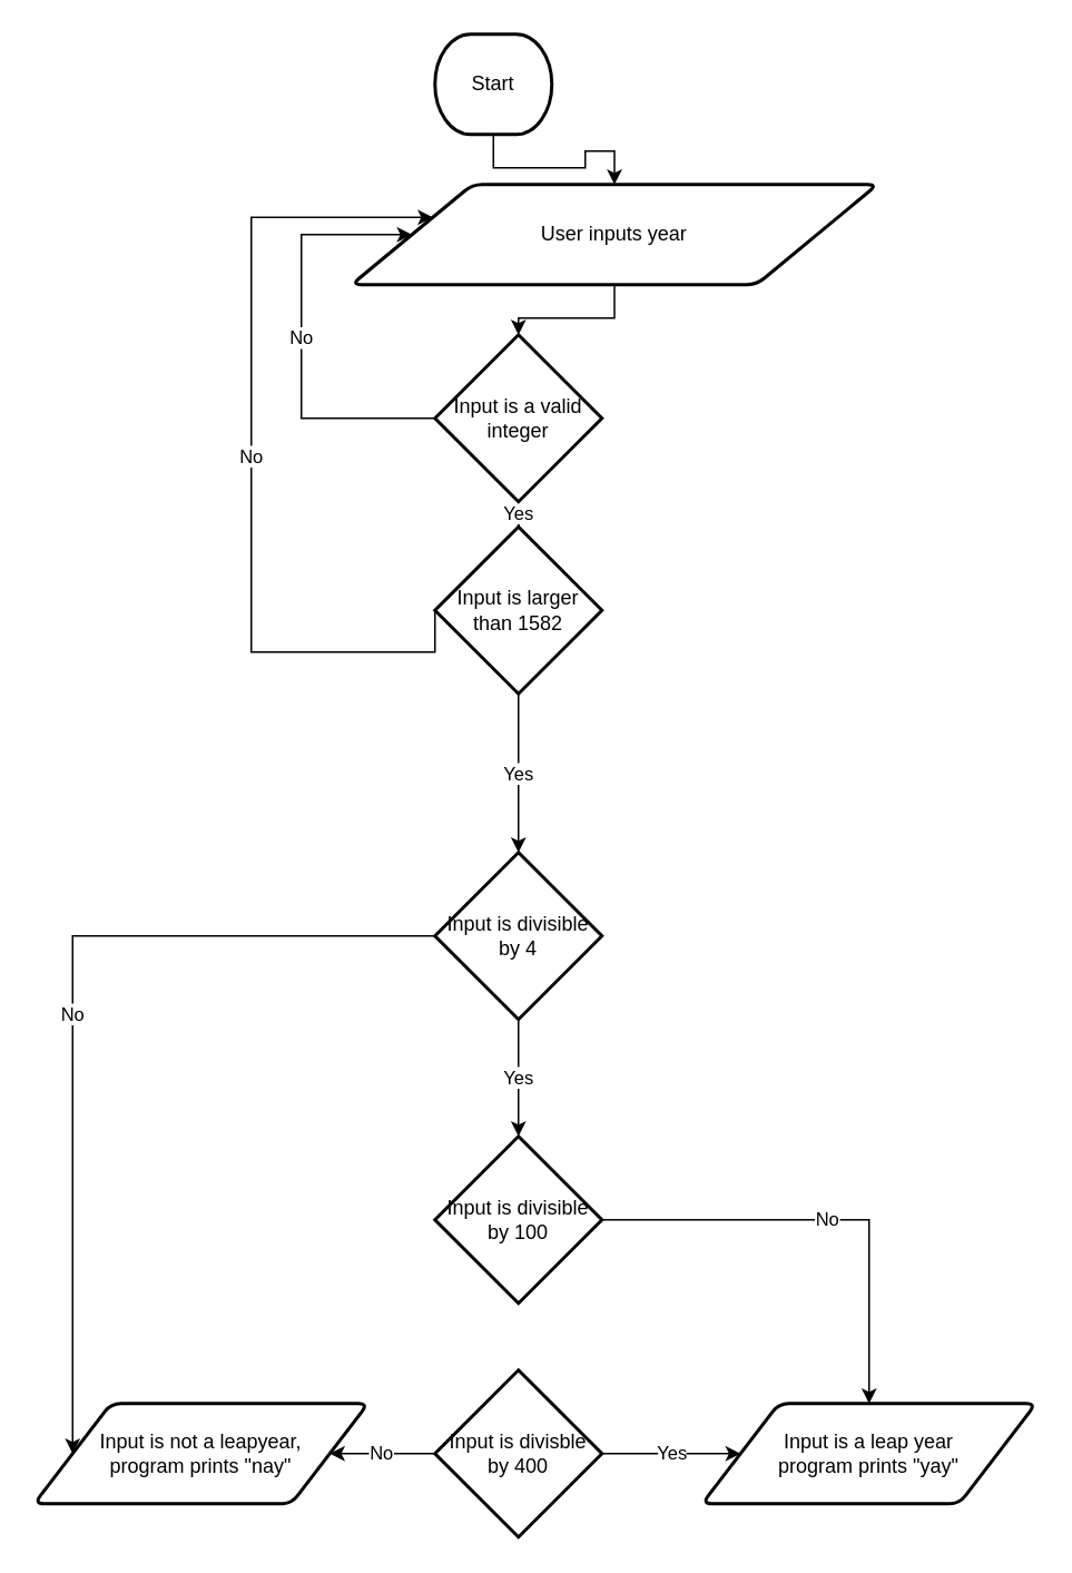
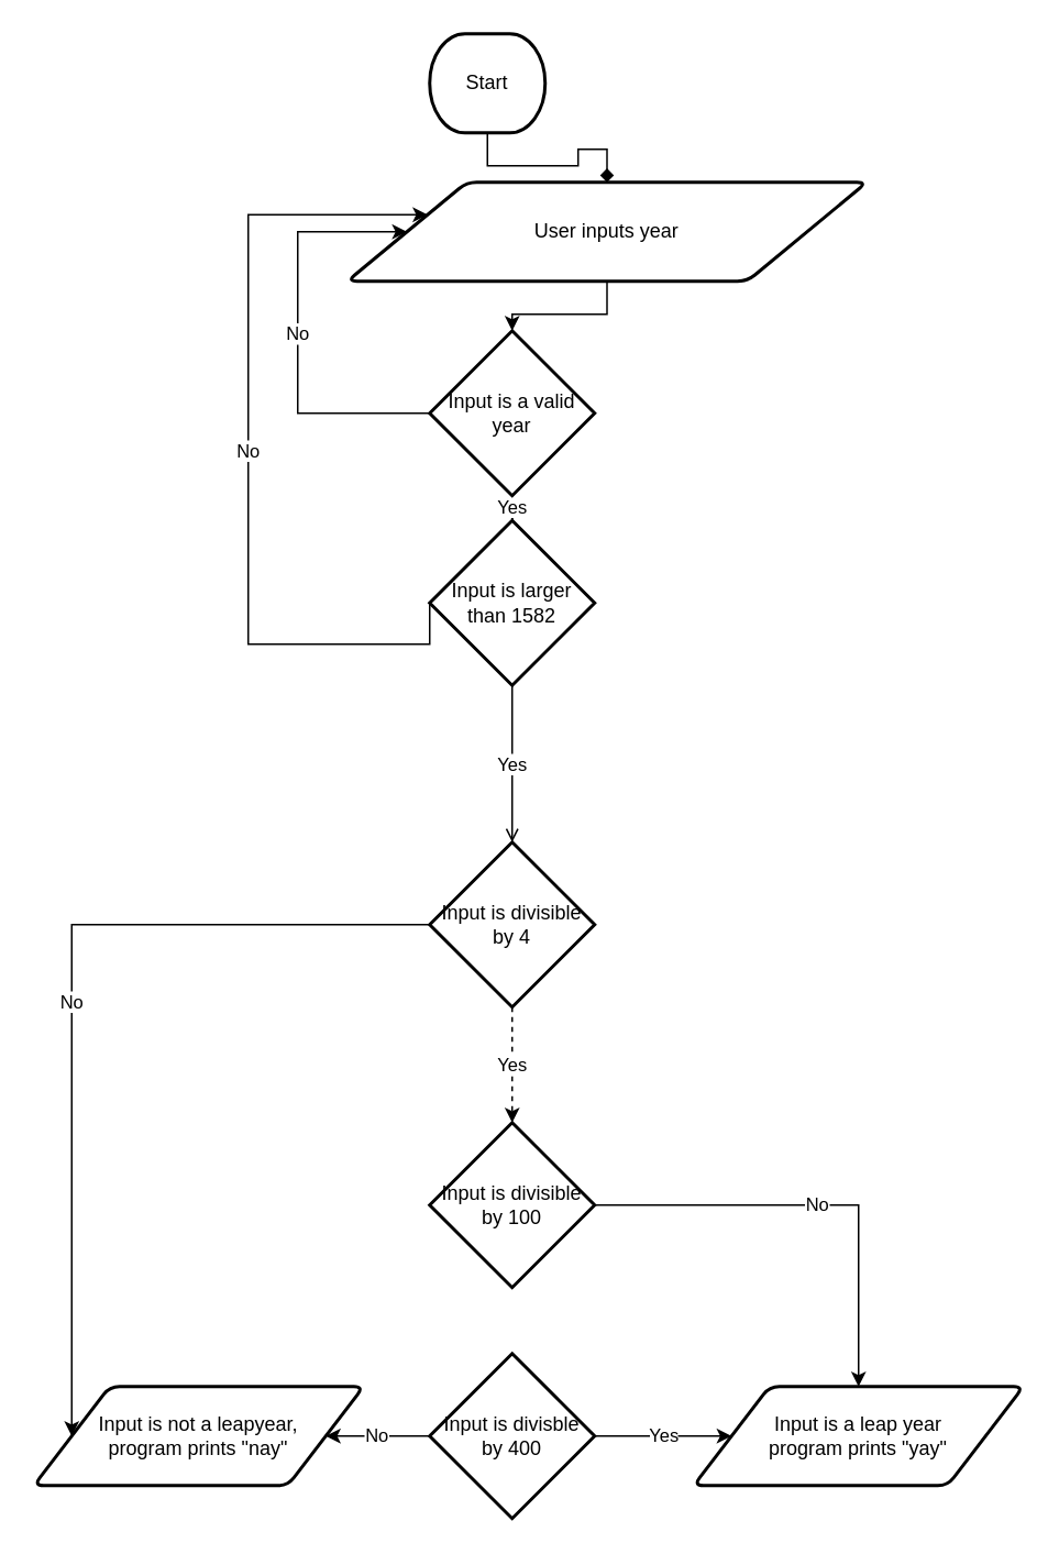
  <mxCell id="0" />
  <mxCell id="1" parent="0" />
- <mxCell id="2" style="edgeStyle=orthogonalEdgeStyle;rounded=0;orthogonalLoop=1;jettySize=auto;html=1;entryX=0.5;entryY=0;entryDx=0;entryDy=0;" parent="1" source="3" target="5" edge="1"><mxGeometry relative="1" as="geometry" /></mxCell>
+ <mxCell id="2" style="edgeStyle=orthogonalEdgeStyle;rounded=0;orthogonalLoop=1;jettySize=auto;html=1;entryX=0.5;entryY=0;entryDx=0;entryDy=0;endArrow=diamond;" parent="1" source="3" target="5" edge="1"><mxGeometry relative="1" as="geometry" /></mxCell>
  <mxCell id="3" value="Start" style="strokeWidth=2;html=1;shape=mxgraph.flowchart.terminator;whiteSpace=wrap;" parent="1" vertex="1"><mxGeometry x="260" y="20" width="70" height="60" as="geometry" /></mxCell>
  <mxCell id="4" value="" style="edgeStyle=orthogonalEdgeStyle;rounded=0;orthogonalLoop=1;jettySize=auto;html=1;" parent="1" source="5" target="8" edge="1"><mxGeometry relative="1" as="geometry" /></mxCell>
  <mxCell id="5" value="User inputs year" style="shape=parallelogram;html=1;strokeWidth=2;perimeter=parallelogramPerimeter;whiteSpace=wrap;rounded=1;arcSize=12;size=0.23;" parent="1" vertex="1"><mxGeometry x="210" y="110" width="315" height="60" as="geometry" /></mxCell>
  <mxCell id="6" value="Yes" style="edgeStyle=orthogonalEdgeStyle;rounded=0;orthogonalLoop=1;jettySize=auto;html=1;entryX=0.5;entryY=0;entryDx=0;entryDy=0;entryPerimeter=0;" parent="1" source="8" target="11" edge="1"><mxGeometry relative="1" as="geometry" /></mxCell>
  <mxCell id="7" value="No" style="edgeStyle=orthogonalEdgeStyle;rounded=0;orthogonalLoop=1;jettySize=auto;html=1;exitX=0;exitY=0.5;exitDx=0;exitDy=0;exitPerimeter=0;entryX=0;entryY=0.5;entryDx=0;entryDy=0;" parent="1" source="8" target="5" edge="1"><mxGeometry relative="1" as="geometry"><mxPoint x="210" y="180" as="targetPoint" /><Array as="points"><mxPoint x="180" y="250" /><mxPoint x="180" y="140" /></Array></mxGeometry></mxCell>
- <mxCell id="8" value="Input is a valid integer" style="strokeWidth=2;html=1;shape=mxgraph.flowchart.decision;whiteSpace=wrap;" parent="1" vertex="1"><mxGeometry x="260" y="200" width="100" height="100" as="geometry" /></mxCell>
+ <mxCell id="8" value="Input is a valid year" style="strokeWidth=2;html=1;shape=mxgraph.flowchart.decision;whiteSpace=wrap;" parent="1" vertex="1"><mxGeometry x="260" y="200" width="100" height="100" as="geometry" /></mxCell>
  <mxCell id="9" value="No" style="edgeStyle=orthogonalEdgeStyle;rounded=0;orthogonalLoop=1;jettySize=auto;html=1;entryX=0;entryY=0.25;entryDx=0;entryDy=0;exitX=0;exitY=0.5;exitDx=0;exitDy=0;exitPerimeter=0;" parent="1" source="11" target="5" edge="1"><mxGeometry relative="1" as="geometry"><Array as="points"><mxPoint x="150" y="390" /><mxPoint x="150" y="130" /></Array></mxGeometry></mxCell>
- <mxCell id="10" value="Yes" style="edgeStyle=orthogonalEdgeStyle;rounded=0;orthogonalLoop=1;jettySize=auto;html=1;" parent="1" source="11" target="14" edge="1"><mxGeometry relative="1" as="geometry" /></mxCell>
+ <mxCell id="10" value="Yes" style="edgeStyle=orthogonalEdgeStyle;rounded=0;orthogonalLoop=1;jettySize=auto;html=1;endArrow=open;" parent="1" source="11" target="14" edge="1"><mxGeometry relative="1" as="geometry" /></mxCell>
  <mxCell id="11" value="Input is larger than 1582" style="strokeWidth=2;html=1;shape=mxgraph.flowchart.decision;whiteSpace=wrap;" parent="1" vertex="1"><mxGeometry x="260" y="315" width="100" height="100" as="geometry" /></mxCell>
- <mxCell id="12" value="Yes" style="edgeStyle=orthogonalEdgeStyle;rounded=0;orthogonalLoop=1;jettySize=auto;html=1;" parent="1" source="14" target="16" edge="1"><mxGeometry relative="1" as="geometry" /></mxCell>
+ <mxCell id="12" value="Yes" style="edgeStyle=orthogonalEdgeStyle;rounded=0;orthogonalLoop=1;jettySize=auto;html=1;dashed=1;" parent="1" source="14" target="16" edge="1"><mxGeometry relative="1" as="geometry" /></mxCell>
  <mxCell id="13" value="No" style="edgeStyle=orthogonalEdgeStyle;rounded=0;orthogonalLoop=1;jettySize=auto;html=1;entryX=0;entryY=0.5;entryDx=0;entryDy=0;" parent="1" source="14" target="20" edge="1"><mxGeometry relative="1" as="geometry" /></mxCell>
  <mxCell id="14" value="Input is divisible by 4" style="strokeWidth=2;html=1;shape=mxgraph.flowchart.decision;whiteSpace=wrap;" parent="1" vertex="1"><mxGeometry x="260" y="510" width="100" height="100" as="geometry" /></mxCell>
  <mxCell id="15" value="No" style="edgeStyle=orthogonalEdgeStyle;rounded=0;orthogonalLoop=1;jettySize=auto;html=1;exitX=1;exitY=0.5;exitDx=0;exitDy=0;exitPerimeter=0;" parent="1" source="16" target="21" edge="1"><mxGeometry relative="1" as="geometry" /></mxCell>
  <mxCell id="16" value="Input is divisible by 100" style="strokeWidth=2;html=1;shape=mxgraph.flowchart.decision;whiteSpace=wrap;" parent="1" vertex="1"><mxGeometry x="260" y="680" width="100" height="100" as="geometry" /></mxCell>
  <mxCell id="17" value="Yes" style="edgeStyle=orthogonalEdgeStyle;rounded=0;orthogonalLoop=1;jettySize=auto;html=1;entryX=0;entryY=0.5;entryDx=0;entryDy=0;" parent="1" source="19" target="21" edge="1"><mxGeometry relative="1" as="geometry" /></mxCell>
  <mxCell id="18" value="No" style="edgeStyle=orthogonalEdgeStyle;rounded=0;orthogonalLoop=1;jettySize=auto;html=1;" parent="1" source="19" target="20" edge="1"><mxGeometry relative="1" as="geometry" /></mxCell>
  <mxCell id="19" value="Input is divisble by 400" style="strokeWidth=2;html=1;shape=mxgraph.flowchart.decision;whiteSpace=wrap;" parent="1" vertex="1"><mxGeometry x="260" y="820" width="100" height="100" as="geometry" /></mxCell>
  <mxCell id="20" value="Input is not a leapyear,&lt;br&gt;program prints &quot;nay&quot;" style="shape=parallelogram;html=1;strokeWidth=2;perimeter=parallelogramPerimeter;whiteSpace=wrap;rounded=1;arcSize=12;size=0.23;" parent="1" vertex="1"><mxGeometry x="20" y="840" width="200" height="60" as="geometry" /></mxCell>
  <mxCell id="21" value="Input is a leap year&lt;br&gt;program prints &quot;yay&quot;" style="shape=parallelogram;html=1;strokeWidth=2;perimeter=parallelogramPerimeter;whiteSpace=wrap;rounded=1;arcSize=12;size=0.23;" parent="1" vertex="1"><mxGeometry x="420" y="840" width="200" height="60" as="geometry" /></mxCell>
